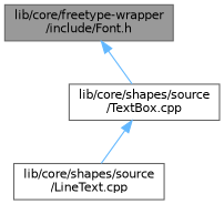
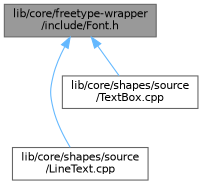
  digraph {
    node [color=grey40 fillcolor=white fontname=Helvetica fontsize=10 shape=box style=filled]
    edge [color=steelblue1 dir=back fontname=Helvetica fontsize=10 labelfontname=Helvetica labelfontsize=10 style=solid]
    n1 [color=gray40 fillcolor=grey60 fontcolor=black height=0.2 label="lib/core/freetype-wrapper\l/include/Font.h" width=0.4]
    n2 [height=0.2 label="lib/core/shapes/source\l/LineText.cpp" width=0.4]
    n3 [height=0.2 label="lib/core/shapes/source\l/TextBox.cpp" width=0.4]
-   n3 -> n2
+   n1 -> n2
    n1 -> n3
  }
